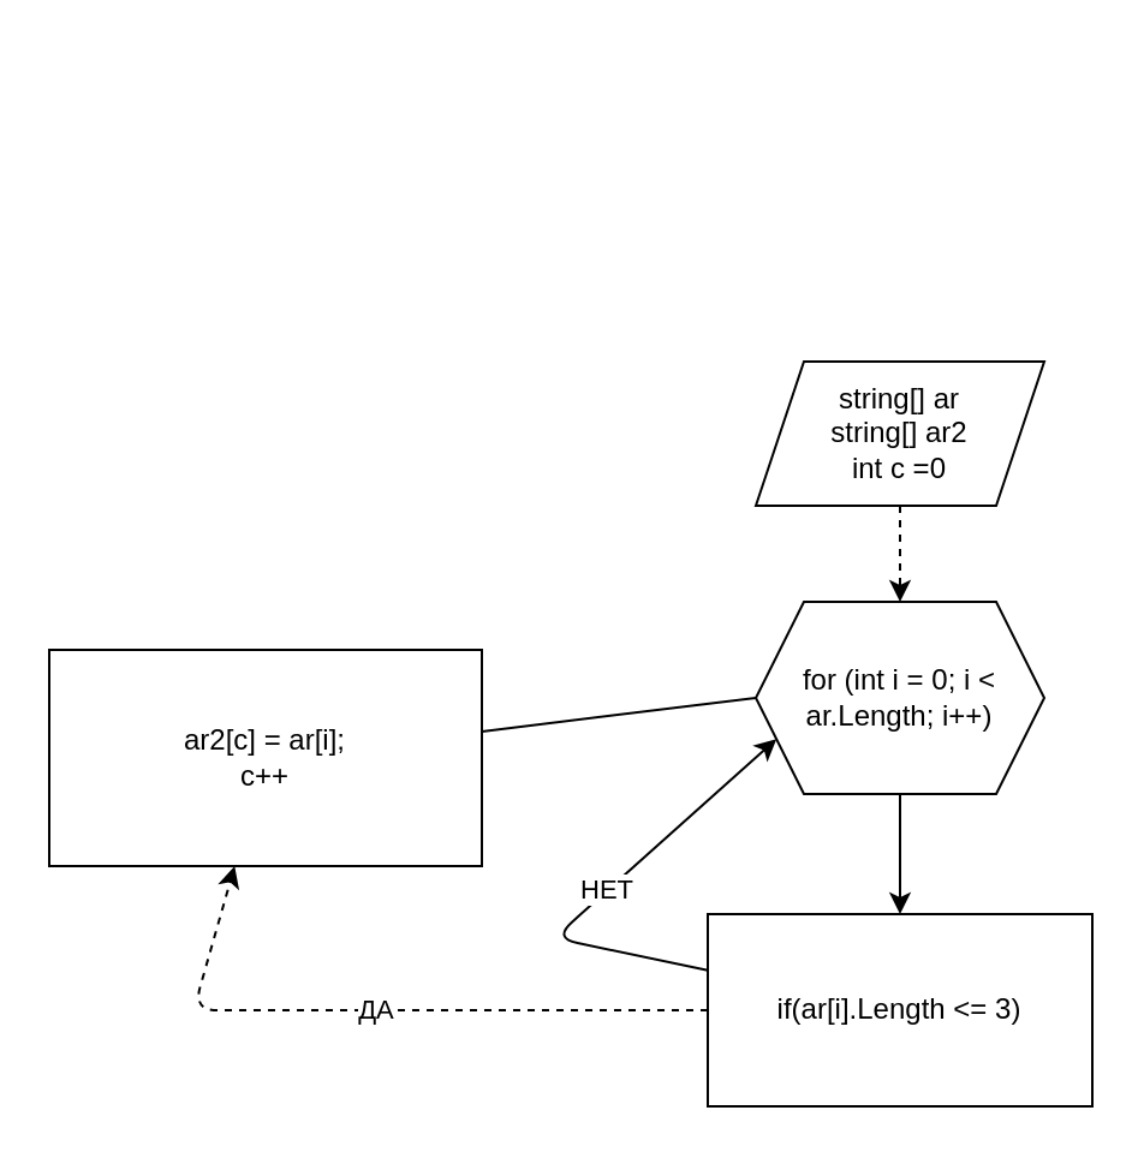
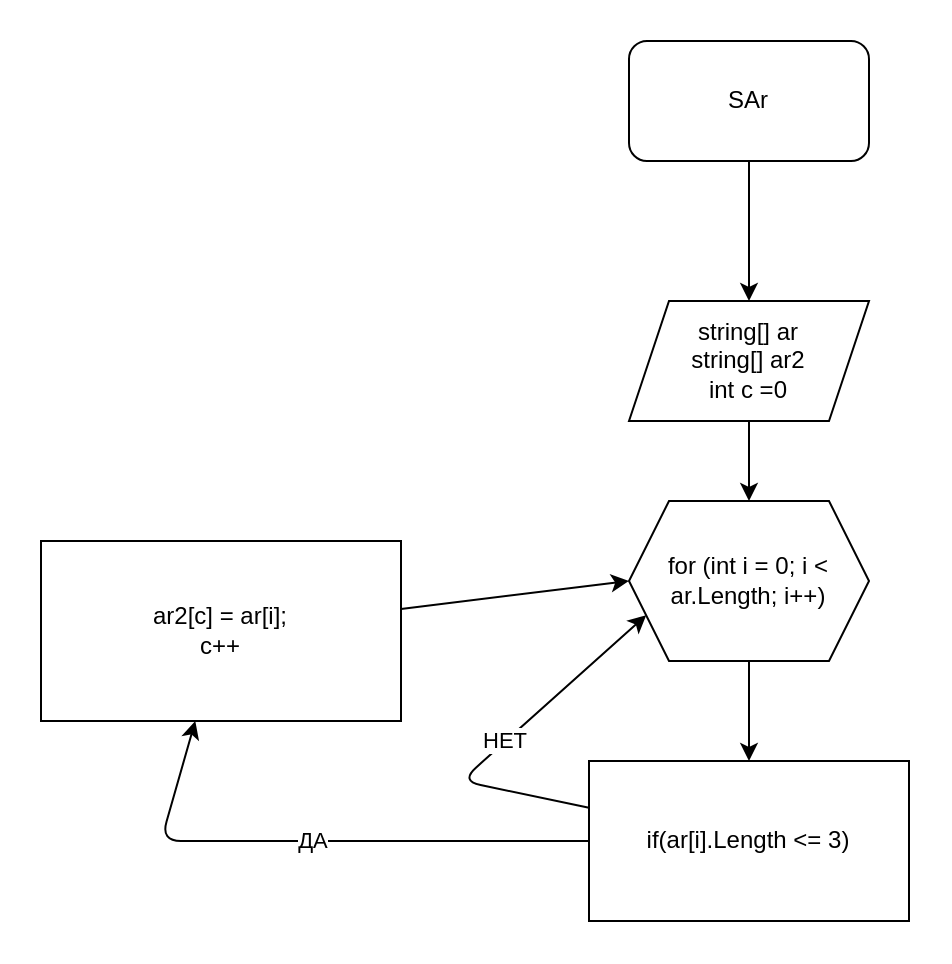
  <mxCell id="0" />
  <mxCell id="1" parent="0" />
- <mxCell id="4" style="edgeStyle=none;html=1;entryX=0.5;entryY=0;entryDx=0;entryDy=0;dashed=1;" edge="1" parent="1" source="5" target="7"><mxGeometry relative="1" as="geometry" /></mxCell>
+ <mxCell id="2" style="edgeStyle=none;html=1;exitX=0.5;exitY=1;exitDx=0;exitDy=0;entryX=0.5;entryY=0;entryDx=0;entryDy=0;" edge="1" parent="1" source="3" target="5"><mxGeometry relative="1" as="geometry"><mxPoint x="374" y="140" as="targetPoint" /></mxGeometry></mxCell>
+ <mxCell id="3" value="SAr" style="rounded=1;whiteSpace=wrap;html=1;" vertex="1" parent="1"><mxGeometry x="314" y="20" width="120" height="60" as="geometry" /></mxCell>
+ <mxCell id="4" style="edgeStyle=none;html=1;entryX=0.5;entryY=0;entryDx=0;entryDy=0;" edge="1" parent="1" source="5" target="7"><mxGeometry relative="1" as="geometry" /></mxCell>
  <mxCell id="5" value="string[] ar&lt;br&gt;string[] ar2&lt;br&gt;int c =0" style="shape=parallelogram;perimeter=parallelogramPerimeter;whiteSpace=wrap;html=1;fixedSize=1;" vertex="1" parent="1"><mxGeometry x="314" y="150" width="120" height="60" as="geometry" /></mxCell>
  <mxCell id="6" style="edgeStyle=none;html=1;entryX=0.5;entryY=0;entryDx=0;entryDy=0;" edge="1" parent="1" source="7" target="10"><mxGeometry relative="1" as="geometry" /></mxCell>
  <mxCell id="7" value="for (int i = 0; i &lt; ar.Length; i++)" style="shape=hexagon;perimeter=hexagonPerimeter2;whiteSpace=wrap;html=1;fixedSize=1;" vertex="1" parent="1"><mxGeometry x="314" y="250" width="120" height="80" as="geometry" /></mxCell>
- <mxCell id="8" value="ДА" style="edgeStyle=none;html=1;exitX=0;exitY=0.5;exitDx=0;exitDy=0;dashed=1;" edge="1" parent="1" source="10" target="12"><mxGeometry relative="1" as="geometry"><mxPoint x="60" y="420" as="targetPoint" /><Array as="points"><mxPoint x="80" y="420" /></Array></mxGeometry></mxCell>
+ <mxCell id="8" value="ДА" style="edgeStyle=none;html=1;exitX=0;exitY=0.5;exitDx=0;exitDy=0;" edge="1" parent="1" source="10" target="12"><mxGeometry relative="1" as="geometry"><mxPoint x="60" y="420" as="targetPoint" /><Array as="points"><mxPoint x="80" y="420" /></Array></mxGeometry></mxCell>
  <mxCell id="9" value="НЕТ" style="edgeStyle=none;html=1;entryX=0;entryY=0.75;entryDx=0;entryDy=0;" edge="1" parent="1" source="10" target="7"><mxGeometry relative="1" as="geometry"><mxPoint x="310" y="290" as="targetPoint" /><Array as="points"><mxPoint x="230" y="390" /></Array></mxGeometry></mxCell>
  <mxCell id="10" value="if(ar[i].Length &amp;lt;= 3)" style="whiteSpace=wrap;html=1;rounded=0;" vertex="1" parent="1"><mxGeometry x="294" y="380" width="160" height="80" as="geometry" /></mxCell>
- <mxCell id="11" style="edgeStyle=none;html=1;entryX=0;entryY=0.5;entryDx=0;entryDy=0;endArrow=none;" edge="1" parent="1" source="12" target="7"><mxGeometry relative="1" as="geometry" /></mxCell>
+ <mxCell id="11" style="edgeStyle=none;html=1;entryX=0;entryY=0.5;entryDx=0;entryDy=0;" edge="1" parent="1" source="12" target="7"><mxGeometry relative="1" as="geometry" /></mxCell>
  <mxCell id="12" value="&lt;div&gt;ar2[c] = ar[i];&lt;/div&gt;&lt;div&gt;c++&lt;/div&gt;" style="rounded=0;whiteSpace=wrap;html=1;" vertex="1" parent="1"><mxGeometry x="20" y="270" width="180" height="90" as="geometry" /></mxCell>
